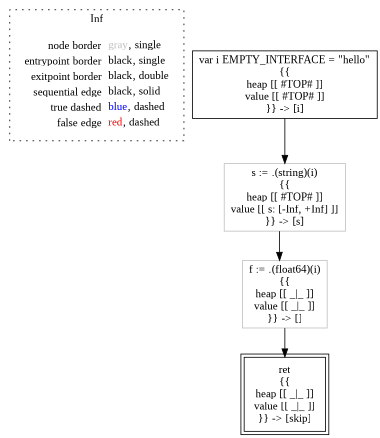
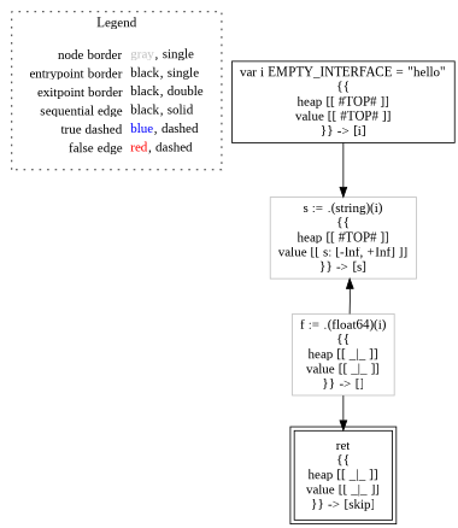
  digraph {
    fontname="Liberation Serif"
    node [fontname="Liberation Serif" shape=rect color=black]
    edge [color=black fontname="Liberation Serif"]
    n1 [label=<<table border="0" cellpadding="2" cellspacing="0" cellborder="0"><tr><td align="right">node border&nbsp;</td><td align="left"><font color="gray">gray</font>, single</td></tr><tr><td align="right">entrypoint border&nbsp;</td><td align="left"><font color="black">black</font>, single</td></tr><tr><td align="right">exitpoint border&nbsp;</td><td align="left"><font color="black">black</font>, double</td></tr><tr><td align="right">sequential edge&nbsp;</td><td align="left"><font color="black">black</font>, solid</td></tr><tr><td align="right">true dashed&nbsp;</td><td align="left"><font color="blue">blue</font>, dashed</td></tr><tr><td align="right">false edge&nbsp;</td><td align="left"><font color="red">red</font>, dashed</td></tr></table>> shape=plaintext color=""]
    n2 [label=<var i EMPTY_INTERFACE = &quot;hello&quot;<BR/>{{<BR/>heap [[ #TOP# ]]<BR/>value [[ #TOP# ]]<BR/>}} -&gt; [i]>]
    n3 [color=gray label=<s := .(string)(i)<BR/>{{<BR/>heap [[ #TOP# ]]<BR/>value [[ s: [-Inf, +Inf] ]]<BR/>}} -&gt; [s]>]
    n4 [color=gray label=<f := .(float64)(i)<BR/>{{<BR/>heap [[ _|_ ]]<BR/>value [[ _|_ ]]<BR/>}} -&gt; []>]
    n5 [label=<ret<BR/>{{<BR/>heap [[ _|_ ]]<BR/>value [[ _|_ ]]<BR/>}} -&gt; [skip]> peripheries=2]
    subgraph cluster_1 {
-     label=Inf
+     label=Legend
      style=dotted
      n1
    }
    n2 -> n3
-   n3 -> n4
+   n4 -> n3
    n4 -> n5
  }
